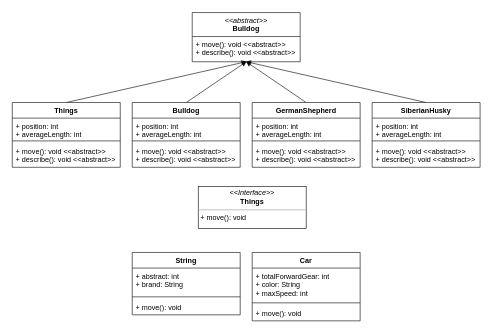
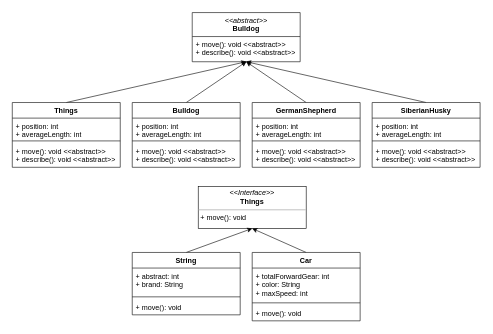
  <mxCell id="0" />
  <mxCell id="1" parent="0" />
  <mxCell id="2" value="&lt;i style=&quot;font-weight: normal;&quot;&gt;&amp;lt;&amp;lt;abstract&amp;gt;&amp;gt;&lt;/i&gt;&lt;br&gt;Bulldog" style="swimlane;fontStyle=1;align=center;verticalAlign=top;childLayout=stackLayout;horizontal=1;startSize=40;horizontalStack=0;resizeParent=1;resizeParentMax=0;resizeLast=0;collapsible=1;marginBottom=0;whiteSpace=wrap;html=1;" vertex="1" parent="1"><mxGeometry x="320" y="20" width="180" height="82" as="geometry" /></mxCell>
  <mxCell id="3" value="+ move(): void &amp;lt;&amp;lt;abstract&amp;gt;&amp;gt;&lt;br&gt;+ describe(): void &amp;lt;&amp;lt;abstract&amp;gt;&amp;gt;" style="text;strokeColor=none;fillColor=none;align=left;verticalAlign=top;spacingLeft=4;spacingRight=4;overflow=hidden;rotatable=0;points=[[0,0.5],[1,0.5]];portConstraint=eastwest;whiteSpace=wrap;html=1;" vertex="1" parent="2"><mxGeometry y="40" width="180" height="42" as="geometry" /></mxCell>
  <mxCell id="4" style="edgeStyle=none;rounded=0;orthogonalLoop=1;jettySize=auto;html=1;exitX=0.5;exitY=0;exitDx=0;exitDy=0;entryX=0.502;entryY=0.997;entryDx=0;entryDy=0;entryPerimeter=0;" edge="1" parent="1" source="5" target="3"><mxGeometry relative="1" as="geometry"><mxPoint x="410" y="120" as="targetPoint" /></mxGeometry></mxCell>
  <mxCell id="5" value="Bulldog" style="swimlane;fontStyle=1;align=center;verticalAlign=top;childLayout=stackLayout;horizontal=1;startSize=26;horizontalStack=0;resizeParent=1;resizeParentMax=0;resizeLast=0;collapsible=1;marginBottom=0;whiteSpace=wrap;html=1;" vertex="1" parent="1"><mxGeometry x="220" y="170" width="180" height="108" as="geometry" /></mxCell>
  <mxCell id="6" value="+ position: int&lt;br&gt;+ averageLength: int" style="text;strokeColor=none;fillColor=none;align=left;verticalAlign=top;spacingLeft=4;spacingRight=4;overflow=hidden;rotatable=0;points=[[0,0.5],[1,0.5]];portConstraint=eastwest;whiteSpace=wrap;html=1;" vertex="1" parent="5"><mxGeometry y="26" width="180" height="34" as="geometry" /></mxCell>
  <mxCell id="7" value="" style="line;strokeWidth=1;fillColor=none;align=left;verticalAlign=middle;spacingTop=-1;spacingLeft=3;spacingRight=3;rotatable=0;labelPosition=right;points=[];portConstraint=eastwest;strokeColor=inherit;" vertex="1" parent="5"><mxGeometry y="60" width="180" height="8" as="geometry" /></mxCell>
  <mxCell id="8" value="+ move(): void &amp;lt;&amp;lt;abstract&amp;gt;&amp;gt;&lt;br style=&quot;border-color: var(--border-color);&quot;&gt;+ describe(): void &amp;lt;&amp;lt;abstract&amp;gt;&amp;gt;" style="text;strokeColor=none;fillColor=none;align=left;verticalAlign=top;spacingLeft=4;spacingRight=4;overflow=hidden;rotatable=0;points=[[0,0.5],[1,0.5]];portConstraint=eastwest;whiteSpace=wrap;html=1;" vertex="1" parent="5"><mxGeometry y="68" width="180" height="40" as="geometry" /></mxCell>
  <mxCell id="9" style="edgeStyle=none;rounded=0;orthogonalLoop=1;jettySize=auto;html=1;exitX=0.5;exitY=0;exitDx=0;exitDy=0;entryX=0.498;entryY=0.997;entryDx=0;entryDy=0;entryPerimeter=0;" edge="1" parent="1" source="10" target="3"><mxGeometry relative="1" as="geometry"><mxPoint x="410" y="130" as="targetPoint" /></mxGeometry></mxCell>
  <mxCell id="10" value="SiberianHusky" style="swimlane;fontStyle=1;align=center;verticalAlign=top;childLayout=stackLayout;horizontal=1;startSize=26;horizontalStack=0;resizeParent=1;resizeParentMax=0;resizeLast=0;collapsible=1;marginBottom=0;whiteSpace=wrap;html=1;" vertex="1" parent="1"><mxGeometry x="620" y="170" width="180" height="108" as="geometry" /></mxCell>
  <mxCell id="11" value="+ position: int&lt;br&gt;+ averageLength: int" style="text;strokeColor=none;fillColor=none;align=left;verticalAlign=top;spacingLeft=4;spacingRight=4;overflow=hidden;rotatable=0;points=[[0,0.5],[1,0.5]];portConstraint=eastwest;whiteSpace=wrap;html=1;" vertex="1" parent="10"><mxGeometry y="26" width="180" height="34" as="geometry" /></mxCell>
  <mxCell id="12" value="" style="line;strokeWidth=1;fillColor=none;align=left;verticalAlign=middle;spacingTop=-1;spacingLeft=3;spacingRight=3;rotatable=0;labelPosition=right;points=[];portConstraint=eastwest;strokeColor=inherit;" vertex="1" parent="10"><mxGeometry y="60" width="180" height="8" as="geometry" /></mxCell>
  <mxCell id="13" value="+ move(): void &amp;lt;&amp;lt;abstract&amp;gt;&amp;gt;&lt;br style=&quot;border-color: var(--border-color);&quot;&gt;+ describe(): void &amp;lt;&amp;lt;abstract&amp;gt;&amp;gt;" style="text;strokeColor=none;fillColor=none;align=left;verticalAlign=top;spacingLeft=4;spacingRight=4;overflow=hidden;rotatable=0;points=[[0,0.5],[1,0.5]];portConstraint=eastwest;whiteSpace=wrap;html=1;" vertex="1" parent="10"><mxGeometry y="68" width="180" height="40" as="geometry" /></mxCell>
  <mxCell id="14" style="edgeStyle=none;rounded=0;orthogonalLoop=1;jettySize=auto;html=1;exitX=0.5;exitY=0;exitDx=0;exitDy=0;entryX=0.502;entryY=0.997;entryDx=0;entryDy=0;entryPerimeter=0;" edge="1" parent="1" source="15" target="3"><mxGeometry relative="1" as="geometry" /></mxCell>
  <mxCell id="15" value="Things" style="swimlane;fontStyle=1;align=center;verticalAlign=top;childLayout=stackLayout;horizontal=1;startSize=26;horizontalStack=0;resizeParent=1;resizeParentMax=0;resizeLast=0;collapsible=1;marginBottom=0;whiteSpace=wrap;html=1;" vertex="1" parent="1"><mxGeometry x="20" y="170" width="180" height="108" as="geometry" /></mxCell>
  <mxCell id="16" value="+ position: int&lt;br&gt;+ averageLength: int" style="text;strokeColor=none;fillColor=none;align=left;verticalAlign=top;spacingLeft=4;spacingRight=4;overflow=hidden;rotatable=0;points=[[0,0.5],[1,0.5]];portConstraint=eastwest;whiteSpace=wrap;html=1;" vertex="1" parent="15"><mxGeometry y="26" width="180" height="34" as="geometry" /></mxCell>
  <mxCell id="17" value="" style="line;strokeWidth=1;fillColor=none;align=left;verticalAlign=middle;spacingTop=-1;spacingLeft=3;spacingRight=3;rotatable=0;labelPosition=right;points=[];portConstraint=eastwest;strokeColor=inherit;" vertex="1" parent="15"><mxGeometry y="60" width="180" height="8" as="geometry" /></mxCell>
  <mxCell id="18" value="+ move(): void &amp;lt;&amp;lt;abstract&amp;gt;&amp;gt;&lt;br style=&quot;border-color: var(--border-color);&quot;&gt;+ describe(): void &amp;lt;&amp;lt;abstract&amp;gt;&amp;gt;" style="text;strokeColor=none;fillColor=none;align=left;verticalAlign=top;spacingLeft=4;spacingRight=4;overflow=hidden;rotatable=0;points=[[0,0.5],[1,0.5]];portConstraint=eastwest;whiteSpace=wrap;html=1;" vertex="1" parent="15"><mxGeometry y="68" width="180" height="40" as="geometry" /></mxCell>
  <mxCell id="19" style="edgeStyle=none;rounded=0;orthogonalLoop=1;jettySize=auto;html=1;exitX=0.5;exitY=0;exitDx=0;exitDy=0;entryX=0.5;entryY=1;entryDx=0;entryDy=0;entryPerimeter=0;" edge="1" parent="1" source="20" target="3"><mxGeometry relative="1" as="geometry"><mxPoint x="410" y="120" as="targetPoint" /></mxGeometry></mxCell>
  <mxCell id="20" value="GermanShepherd" style="swimlane;fontStyle=1;align=center;verticalAlign=top;childLayout=stackLayout;horizontal=1;startSize=26;horizontalStack=0;resizeParent=1;resizeParentMax=0;resizeLast=0;collapsible=1;marginBottom=0;whiteSpace=wrap;html=1;" vertex="1" parent="1"><mxGeometry x="420" y="170" width="180" height="108" as="geometry" /></mxCell>
  <mxCell id="21" value="+ position: int&lt;br&gt;+ averageLength: int" style="text;strokeColor=none;fillColor=none;align=left;verticalAlign=top;spacingLeft=4;spacingRight=4;overflow=hidden;rotatable=0;points=[[0,0.5],[1,0.5]];portConstraint=eastwest;whiteSpace=wrap;html=1;" vertex="1" parent="20"><mxGeometry y="26" width="180" height="34" as="geometry" /></mxCell>
  <mxCell id="22" value="" style="line;strokeWidth=1;fillColor=none;align=left;verticalAlign=middle;spacingTop=-1;spacingLeft=3;spacingRight=3;rotatable=0;labelPosition=right;points=[];portConstraint=eastwest;strokeColor=inherit;" vertex="1" parent="20"><mxGeometry y="60" width="180" height="8" as="geometry" /></mxCell>
  <mxCell id="23" value="+ move(): void &amp;lt;&amp;lt;abstract&amp;gt;&amp;gt;&lt;br style=&quot;border-color: var(--border-color);&quot;&gt;+ describe(): void &amp;lt;&amp;lt;abstract&amp;gt;&amp;gt;" style="text;strokeColor=none;fillColor=none;align=left;verticalAlign=top;spacingLeft=4;spacingRight=4;overflow=hidden;rotatable=0;points=[[0,0.5],[1,0.5]];portConstraint=eastwest;whiteSpace=wrap;html=1;" vertex="1" parent="20"><mxGeometry y="68" width="180" height="40" as="geometry" /></mxCell>
  <mxCell id="24" value="&lt;p style=&quot;margin:0px;margin-top:4px;text-align:center;&quot;&gt;&lt;i&gt;&amp;lt;&amp;lt;Interface&amp;gt;&amp;gt;&lt;/i&gt;&lt;br&gt;&lt;b&gt;Things&lt;/b&gt;&lt;/p&gt;&lt;hr size=&quot;1&quot;&gt;&lt;p style=&quot;margin:0px;margin-left:4px;&quot;&gt;+ move(): void&lt;br&gt;&lt;/p&gt;" style="verticalAlign=top;align=left;overflow=fill;fontSize=12;fontFamily=Helvetica;html=1;whiteSpace=wrap;" vertex="1" parent="1"><mxGeometry x="330" y="310" width="180" height="70" as="geometry" /></mxCell>
+ <mxCell id="25" style="edgeStyle=none;rounded=0;orthogonalLoop=1;jettySize=auto;html=1;exitX=0.5;exitY=0;exitDx=0;exitDy=0;entryX=0.5;entryY=1;entryDx=0;entryDy=0;" edge="1" parent="1" source="26" target="24"><mxGeometry relative="1" as="geometry"><mxPoint x="400" y="400" as="targetPoint" /></mxGeometry></mxCell>
  <mxCell id="26" value="String" style="swimlane;fontStyle=1;align=center;verticalAlign=top;childLayout=stackLayout;horizontal=1;startSize=26;horizontalStack=0;resizeParent=1;resizeParentMax=0;resizeLast=0;collapsible=1;marginBottom=0;whiteSpace=wrap;html=1;" vertex="1" parent="1"><mxGeometry x="220" y="420" width="180" height="104" as="geometry" /></mxCell>
  <mxCell id="27" value="+ abstract: int&lt;br&gt;+ brand: String" style="text;strokeColor=none;fillColor=none;align=left;verticalAlign=top;spacingLeft=4;spacingRight=4;overflow=hidden;rotatable=0;points=[[0,0.5],[1,0.5]];portConstraint=eastwest;whiteSpace=wrap;html=1;" vertex="1" parent="26"><mxGeometry y="26" width="180" height="44" as="geometry" /></mxCell>
  <mxCell id="28" value="" style="line;strokeWidth=1;fillColor=none;align=left;verticalAlign=middle;spacingTop=-1;spacingLeft=3;spacingRight=3;rotatable=0;labelPosition=right;points=[];portConstraint=eastwest;strokeColor=inherit;" vertex="1" parent="26"><mxGeometry y="70" width="180" height="8" as="geometry" /></mxCell>
  <mxCell id="29" value="+ move(): void" style="text;strokeColor=none;fillColor=none;align=left;verticalAlign=top;spacingLeft=4;spacingRight=4;overflow=hidden;rotatable=0;points=[[0,0.5],[1,0.5]];portConstraint=eastwest;whiteSpace=wrap;html=1;" vertex="1" parent="26"><mxGeometry y="78" width="180" height="26" as="geometry" /></mxCell>
+ <mxCell id="30" style="edgeStyle=none;rounded=0;orthogonalLoop=1;jettySize=auto;html=1;exitX=0.5;exitY=0;exitDx=0;exitDy=0;entryX=0.5;entryY=1;entryDx=0;entryDy=0;" edge="1" parent="1" source="31" target="24"><mxGeometry relative="1" as="geometry"><mxPoint x="410" y="400" as="targetPoint" /></mxGeometry></mxCell>
  <mxCell id="31" value="Car" style="swimlane;fontStyle=1;align=center;verticalAlign=top;childLayout=stackLayout;horizontal=1;startSize=26;horizontalStack=0;resizeParent=1;resizeParentMax=0;resizeLast=0;collapsible=1;marginBottom=0;whiteSpace=wrap;html=1;" vertex="1" parent="1"><mxGeometry x="420" y="420" width="180" height="114" as="geometry" /></mxCell>
  <mxCell id="32" value="+ totalForwardGear: int&lt;br&gt;+ color: String&lt;br&gt;+ maxSpeed: int" style="text;strokeColor=none;fillColor=none;align=left;verticalAlign=top;spacingLeft=4;spacingRight=4;overflow=hidden;rotatable=0;points=[[0,0.5],[1,0.5]];portConstraint=eastwest;whiteSpace=wrap;html=1;" vertex="1" parent="31"><mxGeometry y="26" width="180" height="54" as="geometry" /></mxCell>
  <mxCell id="33" value="" style="line;strokeWidth=1;fillColor=none;align=left;verticalAlign=middle;spacingTop=-1;spacingLeft=3;spacingRight=3;rotatable=0;labelPosition=right;points=[];portConstraint=eastwest;strokeColor=inherit;" vertex="1" parent="31"><mxGeometry y="80" width="180" height="8" as="geometry" /></mxCell>
  <mxCell id="34" value="+ move(): void" style="text;strokeColor=none;fillColor=none;align=left;verticalAlign=top;spacingLeft=4;spacingRight=4;overflow=hidden;rotatable=0;points=[[0,0.5],[1,0.5]];portConstraint=eastwest;whiteSpace=wrap;html=1;" vertex="1" parent="31"><mxGeometry y="88" width="180" height="26" as="geometry" /></mxCell>
